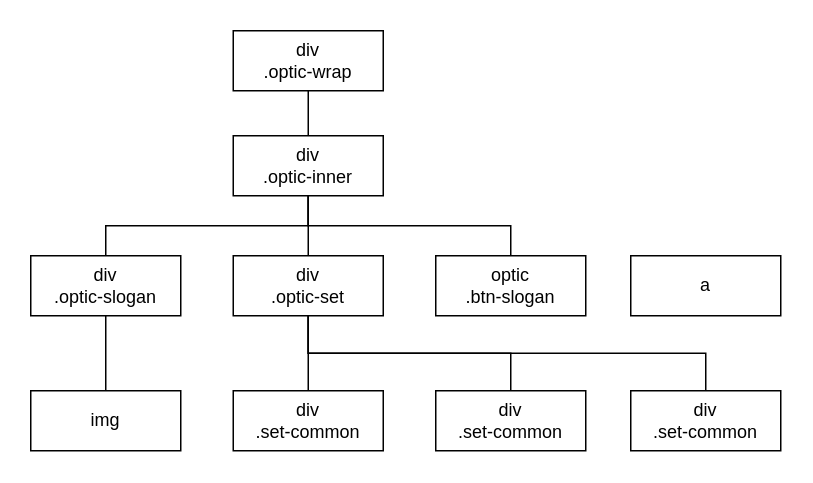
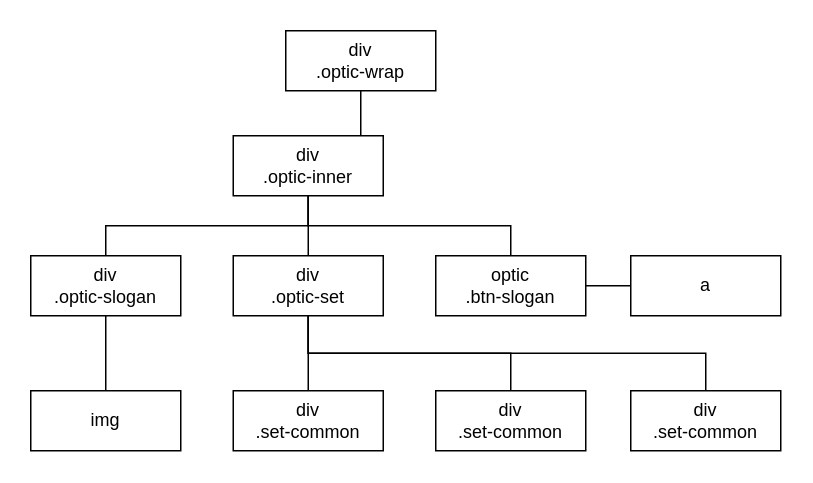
  <mxCell id="0" />
  <mxCell id="1" parent="0" />
- <mxCell id="2" value="div&lt;br&gt;.optic-wrap" style="rounded=0;whiteSpace=wrap;html=1;" parent="1" vertex="1"><mxGeometry x="155" y="20" width="100" height="40" as="geometry" /></mxCell>
+ <mxCell id="2" value="div&lt;br&gt;.optic-wrap" style="rounded=0;whiteSpace=wrap;html=1;" parent="1" vertex="1"><mxGeometry x="190" y="20" width="100" height="40" as="geometry" /></mxCell>
  <mxCell id="3" value="div&lt;br&gt;.optic-set" style="rounded=0;whiteSpace=wrap;html=1;" parent="1" vertex="1"><mxGeometry x="155" y="170" width="100" height="40" as="geometry" /></mxCell>
  <mxCell id="4" value="" style="endArrow=none;html=1;edgeStyle=orthogonalEdgeStyle;rounded=0;entryX=0.5;entryY=1;entryDx=0;entryDy=0;exitX=0.5;exitY=0;exitDx=0;exitDy=0;" parent="1" source="3" target="2" edge="1"><mxGeometry width="50" height="50" relative="1" as="geometry"><mxPoint x="165" y="140" as="sourcePoint" /><mxPoint x="260" y="70" as="targetPoint" /></mxGeometry></mxCell>
  <mxCell id="5" value="" style="edgeStyle=orthogonalEdgeStyle;rounded=0;html=1;endArrow=none;endFill=0;exitX=0.5;exitY=1;exitDx=0;exitDy=0;entryX=0.5;entryY=0;entryDx=0;entryDy=0;" edge="1" parent="1" source="7" target="8"><mxGeometry relative="1" as="geometry"><Array as="points"><mxPoint x="70" y="230" /><mxPoint x="70" y="230" /></Array></mxGeometry></mxCell>
  <mxCell id="6" style="edgeStyle=orthogonalEdgeStyle;rounded=0;html=1;entryX=0.5;entryY=1;entryDx=0;entryDy=0;endArrow=none;endFill=0;" edge="1" parent="1" source="7" target="15"><mxGeometry relative="1" as="geometry"><Array as="points"><mxPoint x="70" y="150" /><mxPoint x="205" y="150" /></Array></mxGeometry></mxCell>
  <mxCell id="7" value="div&lt;br&gt;.optic-slogan" style="rounded=0;whiteSpace=wrap;html=1;" vertex="1" parent="1"><mxGeometry x="20" y="170" width="100" height="40" as="geometry" /></mxCell>
  <mxCell id="8" value="img" style="rounded=0;whiteSpace=wrap;html=1;" vertex="1" parent="1"><mxGeometry x="20" y="260" width="100" height="40" as="geometry" /></mxCell>
  <mxCell id="9" style="edgeStyle=orthogonalEdgeStyle;rounded=0;html=1;exitX=0.5;exitY=0;exitDx=0;exitDy=0;entryX=0.5;entryY=1;entryDx=0;entryDy=0;endArrow=none;endFill=0;" edge="1" parent="1" source="10" target="3"><mxGeometry relative="1" as="geometry" /></mxCell>
  <mxCell id="10" value="div&lt;br&gt;.set-common" style="rounded=0;whiteSpace=wrap;html=1;" vertex="1" parent="1"><mxGeometry x="155" y="260" width="100" height="40" as="geometry" /></mxCell>
  <mxCell id="11" style="edgeStyle=orthogonalEdgeStyle;rounded=0;html=1;exitX=0.5;exitY=0;exitDx=0;exitDy=0;entryX=0.5;entryY=1;entryDx=0;entryDy=0;endArrow=none;endFill=0;" edge="1" parent="1" source="12" target="3"><mxGeometry relative="1" as="geometry" /></mxCell>
  <mxCell id="12" value="div&lt;br&gt;.set-common" style="rounded=0;whiteSpace=wrap;html=1;" vertex="1" parent="1"><mxGeometry x="290" y="260" width="100" height="40" as="geometry" /></mxCell>
  <mxCell id="13" style="edgeStyle=orthogonalEdgeStyle;rounded=0;html=1;exitX=0.5;exitY=0;exitDx=0;exitDy=0;entryX=0.5;entryY=1;entryDx=0;entryDy=0;endArrow=none;endFill=0;" edge="1" parent="1" source="14" target="3"><mxGeometry relative="1" as="geometry" /></mxCell>
  <mxCell id="14" value="div&lt;br&gt;.set-common" style="rounded=0;whiteSpace=wrap;html=1;" vertex="1" parent="1"><mxGeometry x="420" y="260" width="100" height="40" as="geometry" /></mxCell>
  <mxCell id="15" value="div&lt;br&gt;.optic-inner" style="rounded=0;whiteSpace=wrap;html=1;" vertex="1" parent="1"><mxGeometry x="155" y="90" width="100" height="40" as="geometry" /></mxCell>
  <mxCell id="16" style="edgeStyle=orthogonalEdgeStyle;rounded=0;html=1;entryX=0.5;entryY=1;entryDx=0;entryDy=0;endArrow=none;endFill=0;" edge="1" parent="1" source="18" target="15"><mxGeometry relative="1" as="geometry"><Array as="points"><mxPoint x="340" y="150" /><mxPoint x="205" y="150" /></Array></mxGeometry></mxCell>
+ <mxCell id="17" style="edgeStyle=orthogonalEdgeStyle;rounded=0;html=1;entryX=0;entryY=0.5;entryDx=0;entryDy=0;endArrow=none;endFill=0;" edge="1" parent="1" source="18" target="19"><mxGeometry relative="1" as="geometry" /></mxCell>
  <mxCell id="18" value="optic&lt;br&gt;.btn-slogan" style="rounded=0;whiteSpace=wrap;html=1;" vertex="1" parent="1"><mxGeometry x="290" y="170" width="100" height="40" as="geometry" /></mxCell>
  <mxCell id="19" value="a" style="rounded=0;whiteSpace=wrap;html=1;" vertex="1" parent="1"><mxGeometry x="420" y="170" width="100" height="40" as="geometry" /></mxCell>
